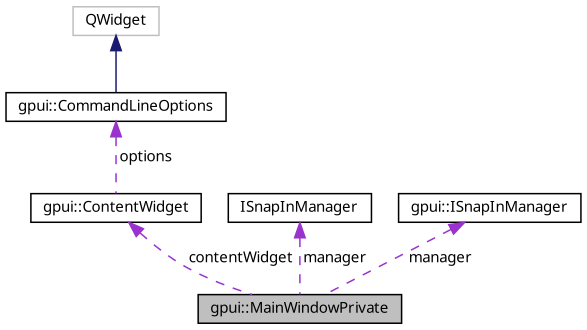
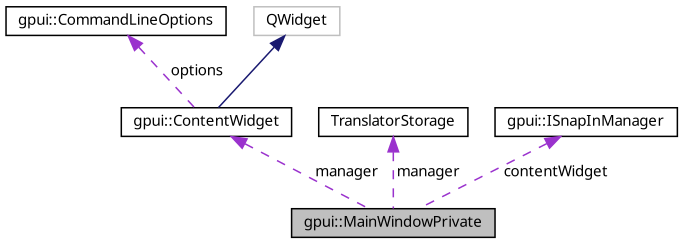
  digraph {
    fontname="Noto Sans"
    node [color=black fillcolor=white fontname="Noto Sans" fontsize=10 shape=record style=filled]
    edge [color=darkorchid3 dir=back fontname="Noto Sans" fontsize=10 labelfontname=Helvetica labelfontsize=10 style=dashed]
    n1 [fillcolor=grey75 fontcolor=black height=0.2 label="gpui::MainWindowPrivate" width=0.4]
    n2 [height=0.2 label="gpui::CommandLineOptions" width=0.4]
    n3 [height=0.2 label="gpui::ContentWidget" width=0.4]
    n4 [color=grey75 height=0.2 label=QWidget width=0.4]
-   n5 [height=0.2 label=ISnapInManager width=0.4]
+   n5 [height=0.2 label=TranslatorStorage width=0.4]
    n6 [height=0.2 label="gpui::ISnapInManager" width=0.4]
    n2 -> n3 [label=" options"]
-   n3 -> n1 [label=" contentWidget"]
-   n4 -> n2 [color=midnightblue style=solid]
+   n3 -> n1 [label=" manager"]
+   n4 -> n3 [color=midnightblue style=solid]
    n5 -> n1 [label=" manager"]
-   n6 -> n1 [label=" manager"]
+   n6 -> n1 [label=" contentWidget"]
  }
